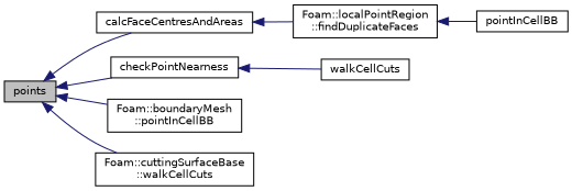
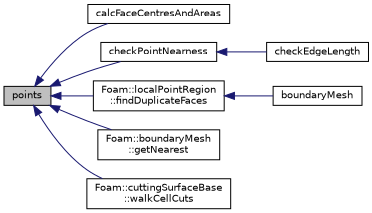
  digraph {
    rankdir=LR
    node [color=black fontname=Helvetica fontsize=10 shape=record]
    edge [color=midnightblue dir=back fontname=Helvetica fontsize=10 labelfontname=Helvetica labelfontsize=10 style=solid]
    n1 [fillcolor=grey75 fontcolor=black height=0.2 label=points style=filled width=0.4]
    n2 [height=0.2 label=calcFaceCentresAndAreas width=0.4]
    n3 [height=0.2 label=checkPointNearness width=0.4]
    n4 [height=0.2 label="Foam::localPointRegion\l::findDuplicateFaces" width=0.4]
-   n5 [height=0.2 label="Foam::boundaryMesh\l::pointInCellBB" width=0.4]
+   n5 [height=0.2 label="Foam::boundaryMesh\l::getNearest" width=0.4]
    n6 [height=0.2 label="Foam::cuttingSurfaceBase\l::walkCellCuts" width=0.4]
-   n7 [height=0.2 label=walkCellCuts width=0.4]
-   n8 [height=0.2 label=pointInCellBB width=0.4]
+   n7 [height=0.2 label=checkEdgeLength width=0.4]
+   n8 [height=0.2 label=boundaryMesh width=0.4]
    n1 -> n2
    n1 -> n3
-   n2 -> n4
+   n1 -> n4
    n1 -> n5
    n1 -> n6
    n3 -> n7
    n4 -> n8
  }
